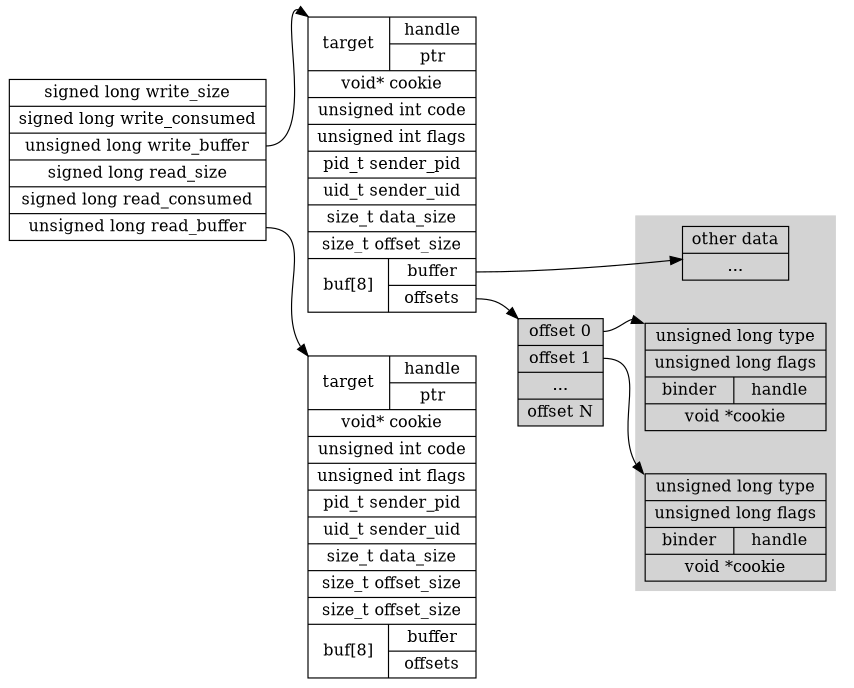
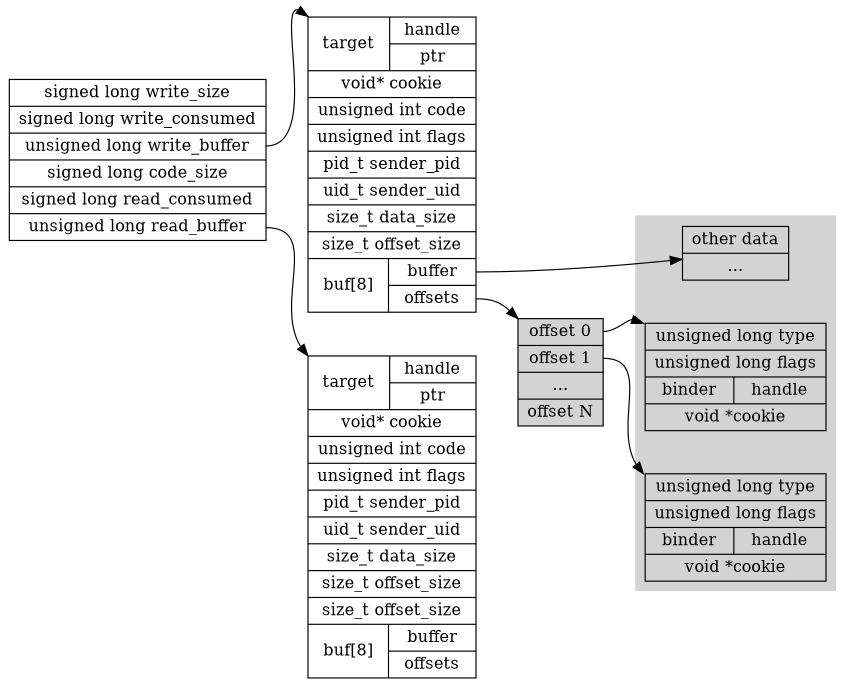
  digraph {
    compound=true
    nodesep=.5
    rankdir=LR
    node [shape=record]
    edge [headport="target:nw"]
    n1 [label="other data | ..."]
    n2 [label="<type>unsigned long type\n                                     | unsigned long flags | { binder | handle } | void *cookie"]
    n3 [label="<type>unsigned long type\n                                     | unsigned long flags | { binder | handle } | void *cookie"]
-   n4 [label="<write_size>signed long write_size\n                      | <write_consumed>signed long write_consumed\n                      | <write_buffer>unsigned long write_buffer\n                      | <read_size>signed long read_size\n                      | <read_consumed>signed long read_consumed\n                      | <read_buffer>unsigned long read_buffer"]
+   n4 [label="<write_size>signed long write_size\n                      | <write_consumed>signed long write_consumed\n                      | <write_buffer>unsigned long write_buffer\n                      | <read_size>signed long code_size\n                      | <read_consumed>signed long read_consumed\n                      | <read_buffer>unsigned long read_buffer"]
    n5 [label="{<target>target | {handle | ptr}} | void* cookie\n                                    | unsigned int code\n                                    | unsigned int flags\n                                    | pid_t sender_pid\n                                    | uid_t sender_uid\n                                    | size_t data_size\n                                    | size_t offset_size | {buf[8] | {<buf_p>buffer | <off_p>offsets}}"]
    n6 [label="{<target>target | {handle | ptr}} | void* cookie\n                                    | unsigned int code\n                                    | unsigned int flags\n                                    | pid_t sender_pid\n                                    | uid_t sender_uid\n                                    | size_t data_size\n                                    | size_t offset_size\n                                    | size_t offset_size | {buf[8] | {buffer | offsets}}"]
    n7 [label="<f0>offset 0 | <f1>offset 1 | ... | offset N" style=filled]
    subgraph cluster_1 {
      color=lightgrey
      style=filled
      n1
      n2
      n3
    }
    n4 -> n5 [tailport=write_buffer]
    n4 -> n6 [tailport=read_buffer]
    n5 -> n1 [tailport=buf_p headport=""]
    n5 -> n7 [headport="f0:nw" tailport=off_p]
    n7 -> n2 [headport="type:nw" tailport=f0]
    n7 -> n3 [headport="type:nw" tailport=f1]
  }
